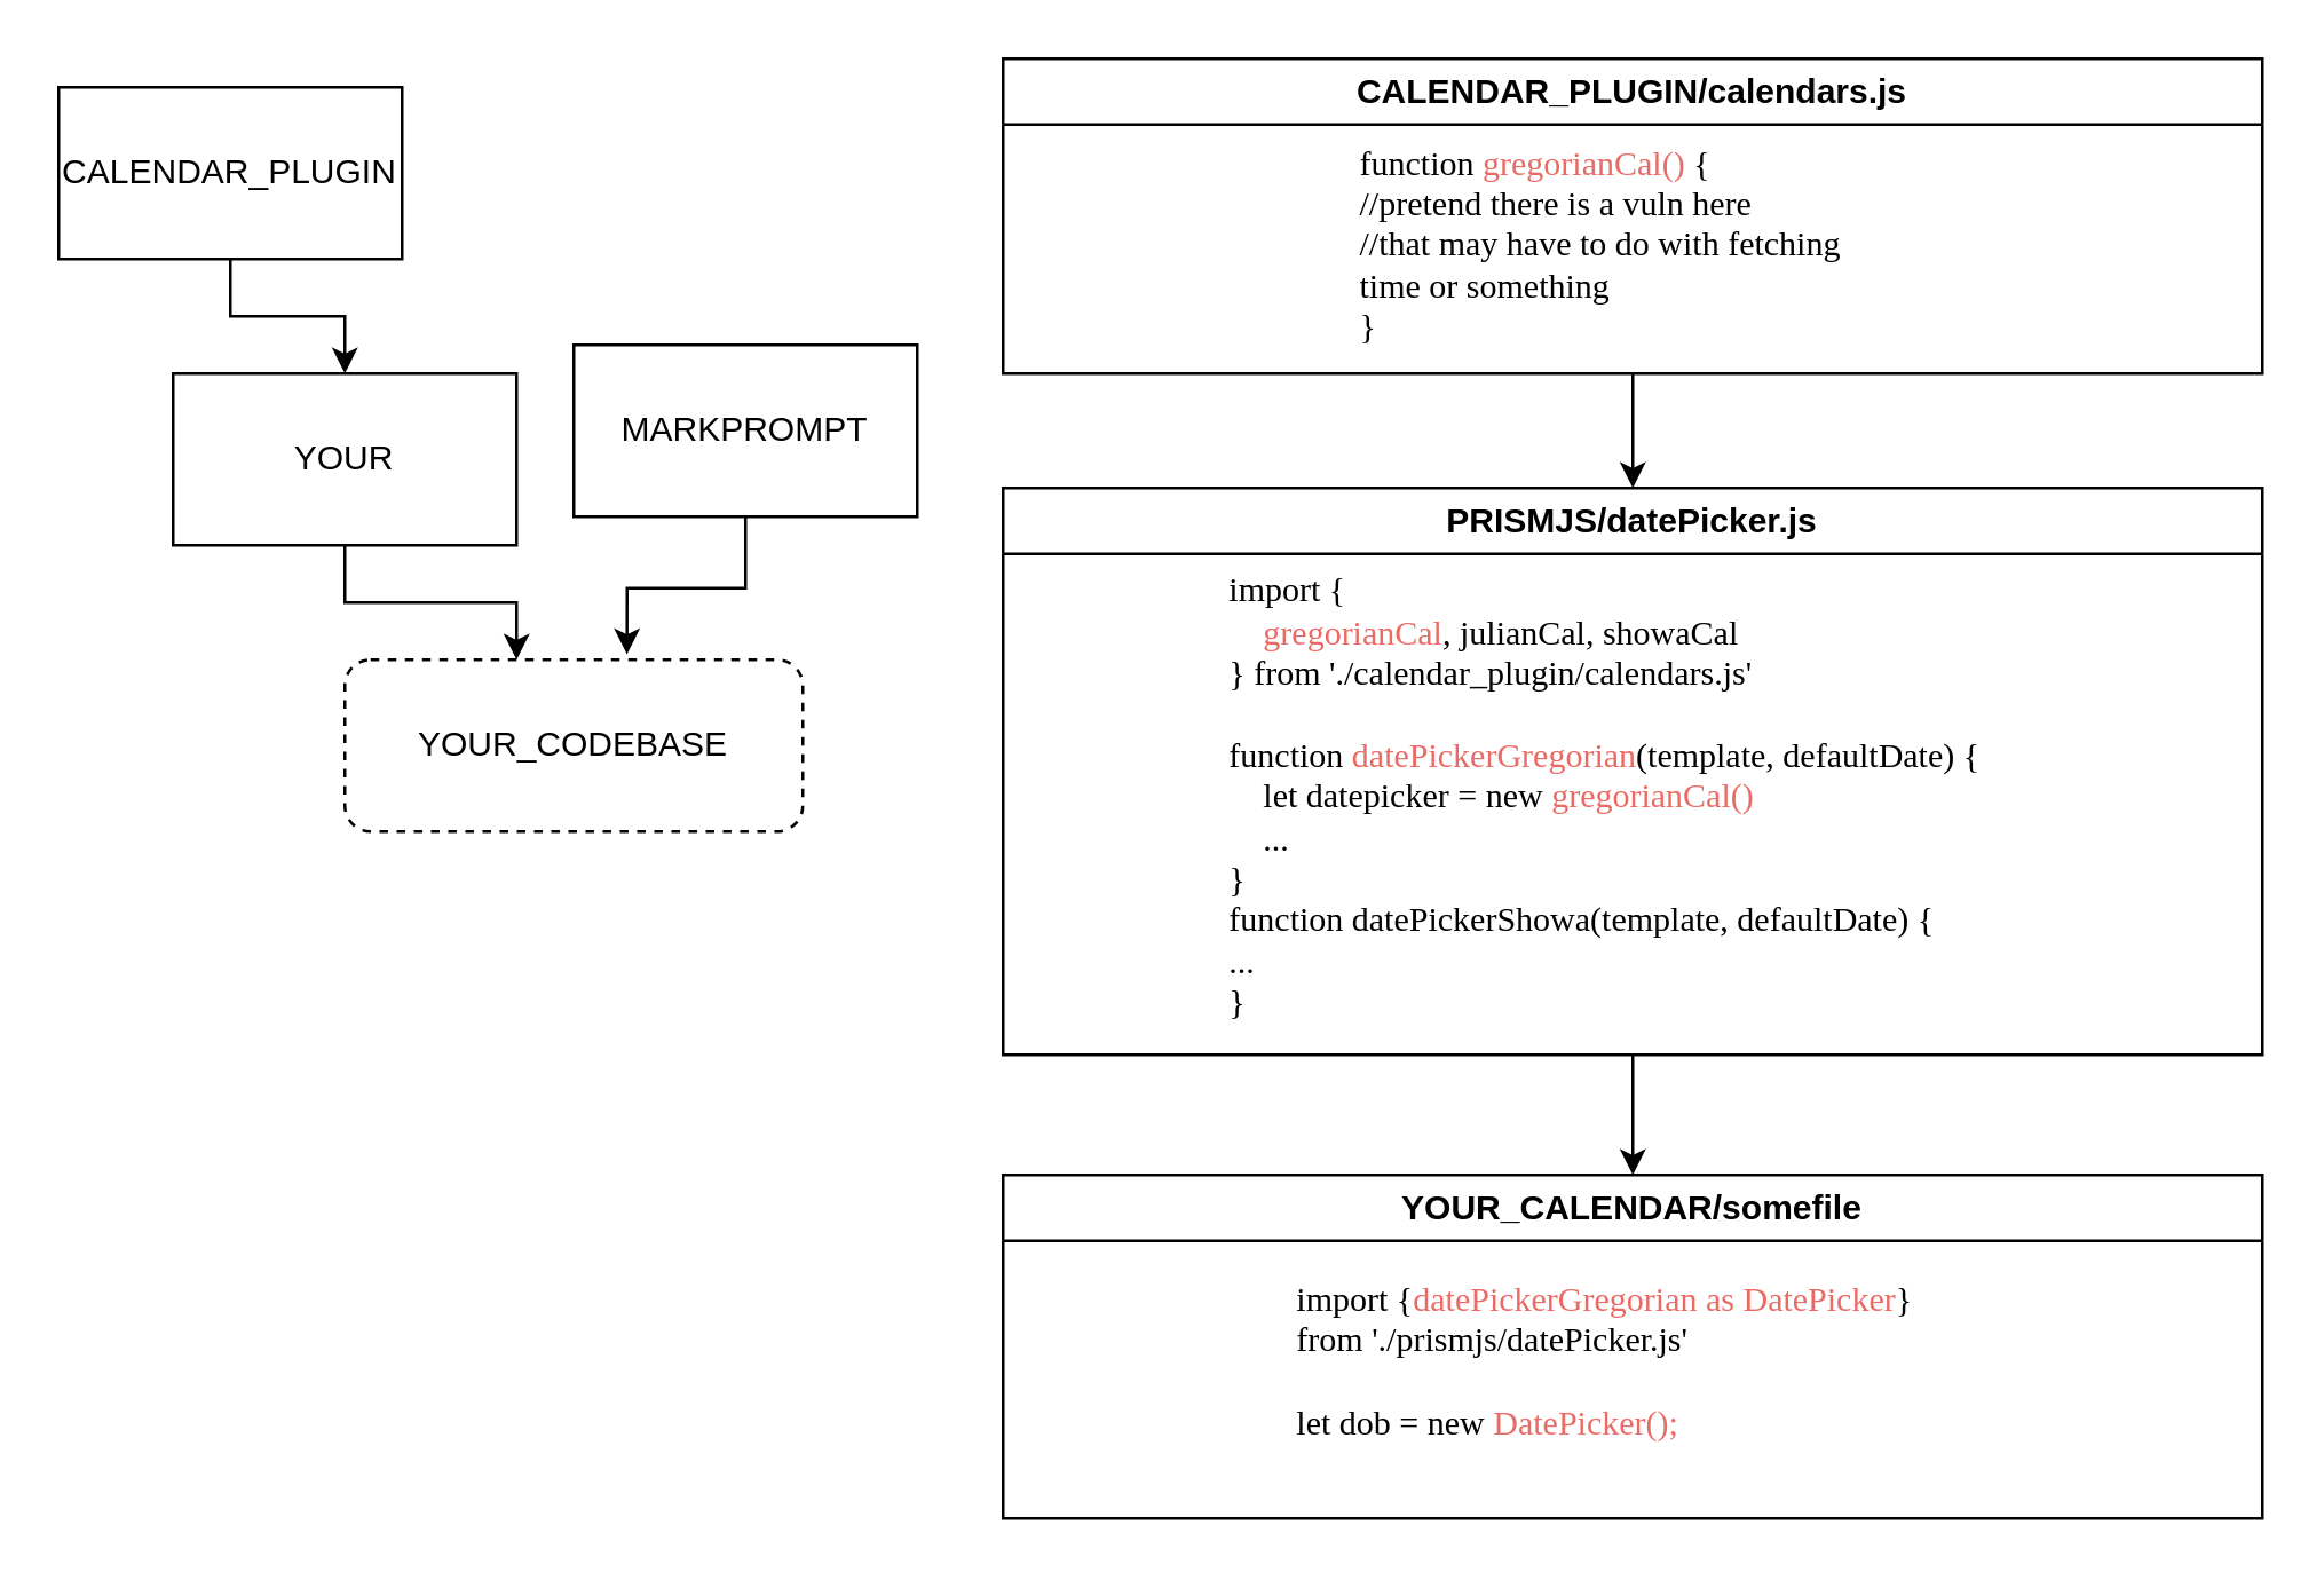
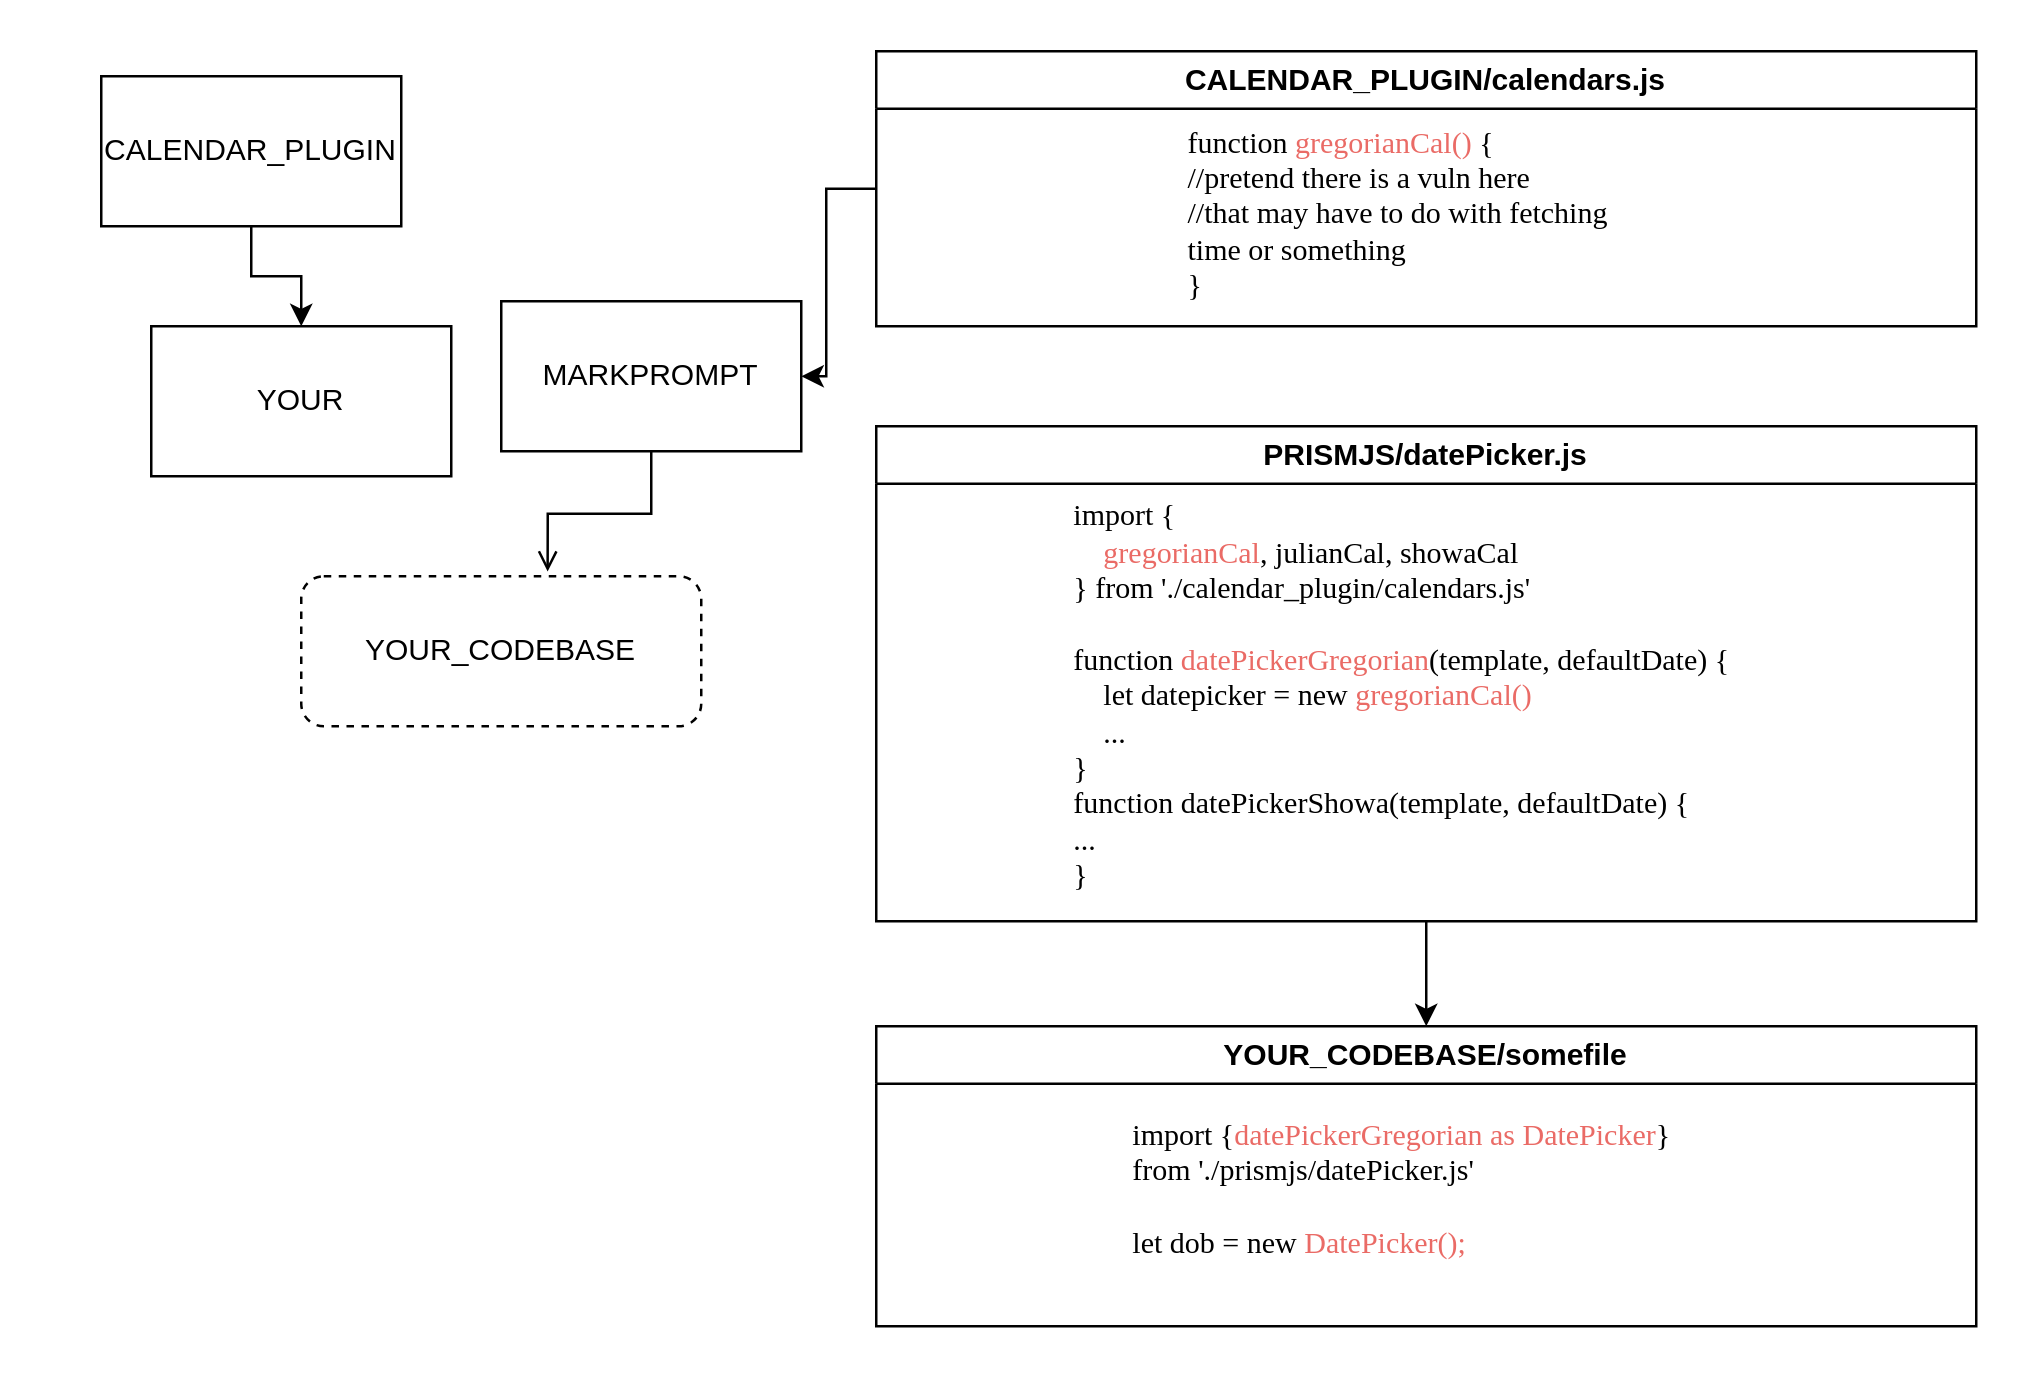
  <mxCell id="0" />
  <mxCell id="1" parent="0" />
  <mxCell id="2" value="YOUR_CODEBASE" style="rounded=1;whiteSpace=wrap;html=1;dashed=1;" parent="1" vertex="1"><mxGeometry x="120" y="230" width="160" height="60" as="geometry" /></mxCell>
  <mxCell id="3" value="YOUR" style="rounded=0;whiteSpace=wrap;html=1;" parent="1" vertex="1"><mxGeometry x="60" y="130" width="120" height="60" as="geometry" /></mxCell>
  <mxCell id="4" style="edgeStyle=orthogonalEdgeStyle;rounded=0;orthogonalLoop=1;jettySize=auto;html=1;entryX=0.5;entryY=0;entryDx=0;entryDy=0;" parent="1" source="5" target="3" edge="1"><mxGeometry relative="1" as="geometry" /></mxCell>
- <mxCell id="5" value="CALENDAR_PLUGIN" style="rounded=0;whiteSpace=wrap;html=1;" parent="1" vertex="1"><mxGeometry x="20" y="30" width="120" height="60" as="geometry" /></mxCell>
+ <mxCell id="5" value="CALENDAR_PLUGIN" style="rounded=0;whiteSpace=wrap;html=1;" parent="1" vertex="1"><mxGeometry x="40" y="30" width="120" height="60" as="geometry" /></mxCell>
  <mxCell id="6" value="MARKPROMPT" style="rounded=0;whiteSpace=wrap;html=1;" parent="1" vertex="1"><mxGeometry x="200" y="120" width="120" height="60" as="geometry" /></mxCell>
- <mxCell id="7" style="edgeStyle=orthogonalEdgeStyle;rounded=0;orthogonalLoop=1;jettySize=auto;html=1;entryX=0.375;entryY=0;entryDx=0;entryDy=0;entryPerimeter=0;" parent="1" source="3" target="2" edge="1"><mxGeometry relative="1" as="geometry" /></mxCell>
- <mxCell id="8" style="edgeStyle=orthogonalEdgeStyle;rounded=0;orthogonalLoop=1;jettySize=auto;html=1;entryX=0.616;entryY=-0.031;entryDx=0;entryDy=0;entryPerimeter=0;" parent="1" source="6" target="2" edge="1"><mxGeometry relative="1" as="geometry" /></mxCell>
- <mxCell id="9" value="YOUR_CALENDAR/somefile" style="swimlane;whiteSpace=wrap;html=1;swimlaneFillColor=default;" parent="1" vertex="1"><mxGeometry x="350" y="410" width="440" height="120" as="geometry" /></mxCell>
+ <mxCell id="8" style="edgeStyle=orthogonalEdgeStyle;rounded=0;orthogonalLoop=1;jettySize=auto;html=1;entryX=0.616;entryY=-0.031;entryDx=0;entryDy=0;entryPerimeter=0;endArrow=open;" parent="1" source="6" target="2" edge="1"><mxGeometry relative="1" as="geometry" /></mxCell>
+ <mxCell id="9" value="YOUR_CODEBASE/somefile" style="swimlane;whiteSpace=wrap;html=1;swimlaneFillColor=default;" parent="1" vertex="1"><mxGeometry x="350" y="410" width="440" height="120" as="geometry" /></mxCell>
  <mxCell id="10" value="&lt;div style=&quot;text-align: left;&quot;&gt;&lt;span style=&quot;font-family: &amp;quot;Lucida Console&amp;quot;; background-color: transparent; color: light-dark(rgb(0, 0, 0), rgb(255, 255, 255));&quot;&gt;import {&lt;/span&gt;&lt;span style=&quot;font-family: &amp;quot;Lucida Console&amp;quot;; background-color: transparent;&quot;&gt;&lt;font style=&quot;color: light-dark(rgb(234, 107, 102), rgb(255, 255, 255));&quot;&gt;datePickerGregorian as DatePicker&lt;/font&gt;&lt;/span&gt;&lt;span style=&quot;font-family: &amp;quot;Lucida Console&amp;quot;; background-color: transparent; color: light-dark(rgb(0, 0, 0), rgb(255, 255, 255));&quot;&gt;}&lt;/span&gt;&lt;/div&gt;&lt;div style=&quot;text-align: left;&quot;&gt;&lt;span style=&quot;font-family: &amp;quot;Lucida Console&amp;quot;; background-color: transparent; color: light-dark(rgb(0, 0, 0), rgb(255, 255, 255));&quot;&gt;from './prismjs/datePicker.js'&lt;/span&gt;&lt;/div&gt;&lt;div style=&quot;text-align: left;&quot;&gt;&lt;font face=&quot;Lucida Console&quot;&gt;&lt;br&gt;&lt;/font&gt;&lt;/div&gt;&lt;div style=&quot;text-align: left;&quot;&gt;&lt;font face=&quot;Lucida Console&quot;&gt;let dob = new &lt;font style=&quot;color: rgb(234, 107, 102);&quot;&gt;DatePicker();&lt;/font&gt;&lt;/font&gt;&lt;/div&gt;" style="text;html=1;align=center;verticalAlign=middle;resizable=0;points=[];autosize=1;strokeColor=none;fillColor=none;" parent="9" vertex="1"><mxGeometry x="45" y="30" width="330" height="70" as="geometry" /></mxCell>
  <mxCell id="11" value="PRISMJS/datePicker.js" style="swimlane;whiteSpace=wrap;html=1;fillColor=#FFFFFF;swimlaneFillColor=default;" parent="1" vertex="1"><mxGeometry x="350" y="170" width="440" height="198" as="geometry"><mxRectangle x="40" y="480" width="160" height="30" as="alternateBounds" /></mxGeometry></mxCell>
  <mxCell id="12" value="&lt;div style=&quot;text-align: left;&quot;&gt;&lt;span style=&quot;font-family: &amp;quot;Lucida Console&amp;quot;; background-color: transparent; color: light-dark(rgb(0, 0, 0), rgb(255, 255, 255));&quot;&gt;import {&lt;/span&gt;&lt;/div&gt;&lt;div style=&quot;text-align: left;&quot;&gt;&lt;span style=&quot;font-family: &amp;quot;Lucida Console&amp;quot;; background-color: transparent; color: light-dark(rgb(0, 0, 0), rgb(255, 255, 255));&quot;&gt;&amp;nbsp; &amp;nbsp; &lt;/span&gt;&lt;span style=&quot;font-family: &amp;quot;Lucida Console&amp;quot;; background-color: transparent;&quot;&gt;&lt;font style=&quot;color: light-dark(rgb(234, 107, 102), rgb(255, 255, 255));&quot;&gt;gregorianCal&lt;/font&gt;&lt;/span&gt;&lt;span style=&quot;font-family: &amp;quot;Lucida Console&amp;quot;; background-color: transparent; color: light-dark(rgb(0, 0, 0), rgb(255, 255, 255));&quot;&gt;, julianCal, showaCal&lt;/span&gt;&lt;/div&gt;&lt;div style=&quot;text-align: left;&quot;&gt;&lt;span style=&quot;font-family: &amp;quot;Lucida Console&amp;quot;; background-color: transparent; color: light-dark(rgb(0, 0, 0), rgb(255, 255, 255));&quot;&gt;}&amp;nbsp;&lt;/span&gt;&lt;span style=&quot;background-color: transparent; color: light-dark(rgb(0, 0, 0), rgb(255, 255, 255)); font-family: &amp;quot;Lucida Console&amp;quot;;&quot;&gt;from './calendar_plugin/calendars.js'&lt;/span&gt;&lt;/div&gt;&lt;div style=&quot;text-align: left;&quot;&gt;&lt;font face=&quot;Lucida Console&quot;&gt;&lt;br&gt;&lt;/font&gt;&lt;/div&gt;&lt;div style=&quot;text-align: left;&quot;&gt;&lt;font face=&quot;Lucida Console&quot;&gt;function &lt;font style=&quot;color: rgb(234, 107, 102);&quot;&gt;datePickerGregorian&lt;/font&gt;(template, defaultDate) {&lt;/font&gt;&lt;/div&gt;&lt;div style=&quot;text-align: left;&quot;&gt;&lt;font face=&quot;Lucida Console&quot;&gt;&amp;nbsp; &amp;nbsp; let datepicker = new &lt;font style=&quot;color: rgb(234, 107, 102);&quot;&gt;gregorianCal()&lt;/font&gt;&amp;nbsp;&lt;/font&gt;&lt;/div&gt;&lt;div style=&quot;text-align: left;&quot;&gt;&lt;font face=&quot;Lucida Console&quot;&gt;&amp;nbsp; &amp;nbsp; ...&lt;/font&gt;&lt;/div&gt;&lt;div style=&quot;text-align: left;&quot;&gt;&lt;span style=&quot;font-family: &amp;quot;Lucida Console&amp;quot;; background-color: transparent; color: light-dark(rgb(0, 0, 0), rgb(255, 255, 255));&quot;&gt;}&lt;/span&gt;&lt;/div&gt;&lt;div style=&quot;text-align: left;&quot;&gt;&lt;font face=&quot;Lucida Console&quot;&gt;function datePickerShowa(template, defaultDate) {&lt;/font&gt;&lt;/div&gt;&lt;div style=&quot;text-align: left;&quot;&gt;&lt;font face=&quot;Lucida Console&quot;&gt;...&lt;/font&gt;&lt;/div&gt;&lt;div style=&quot;text-align: left;&quot;&gt;&lt;font face=&quot;Lucida Console&quot;&gt;}&lt;/font&gt;&lt;/div&gt;" style="text;html=1;align=center;verticalAlign=middle;resizable=0;points=[];autosize=1;strokeColor=none;fillColor=none;" parent="11" vertex="1"><mxGeometry x="5" y="18" width="410" height="180" as="geometry" /></mxCell>
  <mxCell id="13" style="edgeStyle=orthogonalEdgeStyle;rounded=0;orthogonalLoop=1;jettySize=auto;html=1;entryX=0.5;entryY=0;entryDx=0;entryDy=0;exitX=0.5;exitY=1;exitDx=0;exitDy=0;" parent="1" source="11" target="9" edge="1"><mxGeometry relative="1" as="geometry" /></mxCell>
- <mxCell id="14" style="edgeStyle=orthogonalEdgeStyle;rounded=0;orthogonalLoop=1;jettySize=auto;html=1;" parent="1" source="15" target="11" edge="1"><mxGeometry relative="1" as="geometry" /></mxCell>
+ <mxCell id="14" style="edgeStyle=orthogonalEdgeStyle;rounded=0;orthogonalLoop=1;jettySize=auto;html=1;" parent="1" source="15" target="6" edge="1"><mxGeometry relative="1" as="geometry" /></mxCell>
  <mxCell id="15" value="CALENDAR_PLUGIN/calendars.js" style="swimlane;whiteSpace=wrap;html=1;swimlaneFillColor=default;" parent="1" vertex="1"><mxGeometry x="350" y="20" width="440" height="110" as="geometry" /></mxCell>
  <mxCell id="16" value="&lt;div style=&quot;text-align: left;&quot;&gt;&lt;font face=&quot;Lucida Console&quot;&gt;function &lt;font style=&quot;color: rgb(234, 107, 102);&quot;&gt;gregorianCal()&lt;/font&gt; {&lt;/font&gt;&lt;/div&gt;&lt;div style=&quot;text-align: left;&quot;&gt;&lt;font face=&quot;Lucida Console&quot;&gt;//pretend there is a vuln here&amp;nbsp;&lt;/font&gt;&lt;/div&gt;&lt;div style=&quot;text-align: left;&quot;&gt;&lt;font face=&quot;Lucida Console&quot;&gt;//that may have to do with fetching&amp;nbsp;&lt;/font&gt;&lt;/div&gt;&lt;div style=&quot;text-align: left;&quot;&gt;&lt;font face=&quot;Lucida Console&quot;&gt;time or something&lt;/font&gt;&lt;/div&gt;&lt;div style=&quot;text-align: left;&quot;&gt;&lt;font face=&quot;Lucida Console&quot;&gt;}&lt;/font&gt;&lt;/div&gt;" style="text;html=1;align=center;verticalAlign=middle;resizable=0;points=[];autosize=1;strokeColor=none;fillColor=none;" parent="15" vertex="1"><mxGeometry x="70" y="20" width="280" height="90" as="geometry" /></mxCell>
